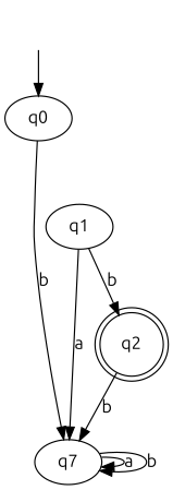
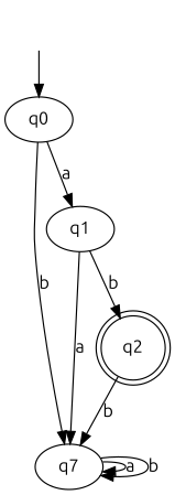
  digraph {
    fontname=Ubuntu
    node [fontname=Ubuntu]
    edge [fontname=Ubuntu weight=b]
    "" [shape=none]
    q0
    n3 [label=q7]
    q1
    q2 [shape=doublecircle]
    "" -> q0 [weight=""]
    q0 -> n3 [label=b]
+   q0 -> q1 [label=a weight=a]
    n3 -> n3 [label=a weight=a]
    n3 -> n3 [label=b]
    q1 -> n3 [label=a weight=a]
    q1 -> q2 [label=b]
    q2 -> n3 [label=b]
  }
